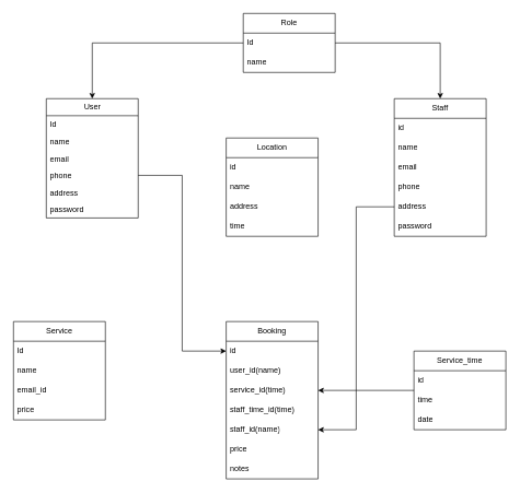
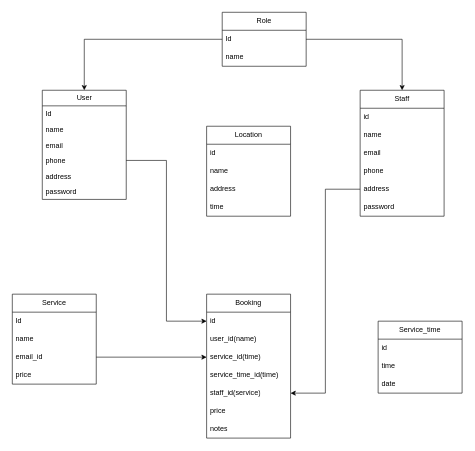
  <mxCell id="0" />
  <mxCell id="1" parent="0" />
  <mxCell id="2" value="&lt;font style=&quot;vertical-align: inherit;&quot;&gt;&lt;font style=&quot;vertical-align: inherit;&quot;&gt;User&lt;/font&gt;&lt;/font&gt;" style="swimlane;fontStyle=0;childLayout=stackLayout;horizontal=1;startSize=26;fillColor=none;horizontalStack=0;resizeParent=1;resizeParentMax=0;resizeLast=0;collapsible=1;marginBottom=0;html=1;" parent="1" vertex="1"><mxGeometry x="70" y="150" width="140" height="182" as="geometry" /></mxCell>
  <mxCell id="3" value="&lt;font style=&quot;vertical-align: inherit;&quot;&gt;&lt;font style=&quot;vertical-align: inherit;&quot;&gt;Id&lt;/font&gt;&lt;/font&gt;" style="text;strokeColor=none;fillColor=none;align=left;verticalAlign=top;spacingLeft=4;spacingRight=4;overflow=hidden;rotatable=0;points=[[0,0.5],[1,0.5]];portConstraint=eastwest;whiteSpace=wrap;html=1;" parent="2" vertex="1"><mxGeometry y="26" width="140" height="26" as="geometry" /></mxCell>
  <mxCell id="4" value="&lt;font style=&quot;vertical-align: inherit;&quot;&gt;&lt;font style=&quot;vertical-align: inherit;&quot;&gt;&lt;font style=&quot;vertical-align: inherit;&quot;&gt;&lt;font style=&quot;vertical-align: inherit;&quot;&gt;&lt;font style=&quot;vertical-align: inherit;&quot;&gt;&lt;font style=&quot;vertical-align: inherit;&quot;&gt;name&lt;/font&gt;&lt;/font&gt;&lt;/font&gt;&lt;/font&gt;&lt;/font&gt;&lt;/font&gt;" style="text;strokeColor=none;fillColor=none;align=left;verticalAlign=top;spacingLeft=4;spacingRight=4;overflow=hidden;rotatable=0;points=[[0,0.5],[1,0.5]];portConstraint=eastwest;whiteSpace=wrap;html=1;" parent="2" vertex="1"><mxGeometry y="52" width="140" height="26" as="geometry" /></mxCell>
  <mxCell id="5" value="&lt;font style=&quot;vertical-align: inherit;&quot;&gt;&lt;font style=&quot;vertical-align: inherit;&quot;&gt;&lt;font style=&quot;vertical-align: inherit;&quot;&gt;&lt;font style=&quot;vertical-align: inherit;&quot;&gt;email&lt;/font&gt;&lt;/font&gt;&lt;/font&gt;&lt;/font&gt;" style="text;strokeColor=none;fillColor=none;align=left;verticalAlign=top;spacingLeft=4;spacingRight=4;overflow=hidden;rotatable=0;points=[[0,0.5],[1,0.5]];portConstraint=eastwest;whiteSpace=wrap;html=1;" parent="2" vertex="1"><mxGeometry y="78" width="140" height="26" as="geometry" /></mxCell>
  <mxCell id="6" value="&lt;font style=&quot;vertical-align: inherit;&quot;&gt;&lt;font style=&quot;vertical-align: inherit;&quot;&gt;&lt;font style=&quot;vertical-align: inherit;&quot;&gt;&lt;font style=&quot;vertical-align: inherit;&quot;&gt;&lt;font style=&quot;vertical-align: inherit;&quot;&gt;&lt;font style=&quot;vertical-align: inherit;&quot;&gt;phone&lt;/font&gt;&lt;/font&gt;&lt;/font&gt;&lt;/font&gt;&lt;/font&gt;&lt;/font&gt;" style="text;strokeColor=none;fillColor=none;align=left;verticalAlign=top;spacingLeft=4;spacingRight=4;overflow=hidden;rotatable=0;points=[[0,0.5],[1,0.5]];portConstraint=eastwest;whiteSpace=wrap;html=1;" parent="2" vertex="1"><mxGeometry y="104" width="140" height="26" as="geometry" /></mxCell>
  <mxCell id="7" value="&lt;font style=&quot;vertical-align: inherit;&quot;&gt;&lt;font style=&quot;vertical-align: inherit;&quot;&gt;&lt;font style=&quot;vertical-align: inherit;&quot;&gt;&lt;font style=&quot;vertical-align: inherit;&quot;&gt;&lt;font style=&quot;vertical-align: inherit;&quot;&gt;&lt;font style=&quot;vertical-align: inherit;&quot;&gt;address&lt;/font&gt;&lt;/font&gt;&lt;/font&gt;&lt;/font&gt;&lt;/font&gt;&lt;/font&gt;" style="text;strokeColor=none;fillColor=none;align=left;verticalAlign=top;spacingLeft=4;spacingRight=4;overflow=hidden;rotatable=0;points=[[0,0.5],[1,0.5]];portConstraint=eastwest;whiteSpace=wrap;html=1;" parent="2" vertex="1"><mxGeometry y="130" width="140" height="26" as="geometry" /></mxCell>
  <mxCell id="8" value="&lt;font style=&quot;vertical-align: inherit;&quot;&gt;&lt;font style=&quot;vertical-align: inherit;&quot;&gt;&lt;font style=&quot;vertical-align: inherit;&quot;&gt;&lt;font style=&quot;vertical-align: inherit;&quot;&gt;&lt;font style=&quot;vertical-align: inherit;&quot;&gt;&lt;font style=&quot;vertical-align: inherit;&quot;&gt;password&lt;/font&gt;&lt;/font&gt;&lt;/font&gt;&lt;/font&gt;&lt;/font&gt;&lt;/font&gt;" style="text;strokeColor=none;fillColor=none;align=left;verticalAlign=top;spacingLeft=4;spacingRight=4;overflow=hidden;rotatable=0;points=[[0,0.5],[1,0.5]];portConstraint=eastwest;whiteSpace=wrap;html=1;" parent="2" vertex="1"><mxGeometry y="156" width="140" height="26" as="geometry" /></mxCell>
  <mxCell id="9" value="&lt;font style=&quot;vertical-align: inherit;&quot;&gt;&lt;font style=&quot;vertical-align: inherit;&quot;&gt;Staff&lt;/font&gt;&lt;/font&gt;" style="swimlane;fontStyle=0;childLayout=stackLayout;horizontal=1;startSize=30;horizontalStack=0;resizeParent=1;resizeParentMax=0;resizeLast=0;collapsible=1;marginBottom=0;whiteSpace=wrap;html=1;" parent="1" vertex="1"><mxGeometry x="600" y="150" width="140" height="210" as="geometry" /></mxCell>
  <mxCell id="10" value="&lt;font style=&quot;vertical-align: inherit;&quot;&gt;&lt;font style=&quot;vertical-align: inherit;&quot;&gt;id&lt;/font&gt;&lt;/font&gt;" style="text;strokeColor=none;fillColor=none;align=left;verticalAlign=middle;spacingLeft=4;spacingRight=4;overflow=hidden;points=[[0,0.5],[1,0.5]];portConstraint=eastwest;rotatable=0;whiteSpace=wrap;html=1;" parent="9" vertex="1"><mxGeometry y="30" width="140" height="30" as="geometry" /></mxCell>
  <mxCell id="11" value="&lt;font style=&quot;vertical-align: inherit;&quot;&gt;&lt;font style=&quot;vertical-align: inherit;&quot;&gt;name&lt;/font&gt;&lt;/font&gt;" style="text;strokeColor=none;fillColor=none;align=left;verticalAlign=middle;spacingLeft=4;spacingRight=4;overflow=hidden;points=[[0,0.5],[1,0.5]];portConstraint=eastwest;rotatable=0;whiteSpace=wrap;html=1;" parent="9" vertex="1"><mxGeometry y="60" width="140" height="30" as="geometry" /></mxCell>
  <mxCell id="12" value="&lt;font style=&quot;vertical-align: inherit;&quot;&gt;&lt;font style=&quot;vertical-align: inherit;&quot;&gt;email&lt;/font&gt;&lt;/font&gt;" style="text;strokeColor=none;fillColor=none;align=left;verticalAlign=middle;spacingLeft=4;spacingRight=4;overflow=hidden;points=[[0,0.5],[1,0.5]];portConstraint=eastwest;rotatable=0;whiteSpace=wrap;html=1;" parent="9" vertex="1"><mxGeometry y="90" width="140" height="30" as="geometry" /></mxCell>
  <mxCell id="13" value="&lt;font style=&quot;vertical-align: inherit;&quot;&gt;&lt;font style=&quot;vertical-align: inherit;&quot;&gt;&lt;font style=&quot;vertical-align: inherit;&quot;&gt;&lt;font style=&quot;vertical-align: inherit;&quot;&gt;phone&lt;/font&gt;&lt;/font&gt;&lt;/font&gt;&lt;/font&gt;" style="text;strokeColor=none;fillColor=none;align=left;verticalAlign=middle;spacingLeft=4;spacingRight=4;overflow=hidden;points=[[0,0.5],[1,0.5]];portConstraint=eastwest;rotatable=0;whiteSpace=wrap;html=1;" parent="9" vertex="1"><mxGeometry y="120" width="140" height="30" as="geometry" /></mxCell>
  <mxCell id="14" value="&lt;font style=&quot;vertical-align: inherit;&quot;&gt;&lt;font style=&quot;vertical-align: inherit;&quot;&gt;&lt;font style=&quot;vertical-align: inherit;&quot;&gt;&lt;font style=&quot;vertical-align: inherit;&quot;&gt;&lt;font style=&quot;vertical-align: inherit;&quot;&gt;&lt;font style=&quot;vertical-align: inherit;&quot;&gt;address&lt;/font&gt;&lt;/font&gt;&lt;/font&gt;&lt;/font&gt;&lt;/font&gt;&lt;/font&gt;" style="text;strokeColor=none;fillColor=none;align=left;verticalAlign=middle;spacingLeft=4;spacingRight=4;overflow=hidden;points=[[0,0.5],[1,0.5]];portConstraint=eastwest;rotatable=0;whiteSpace=wrap;html=1;" parent="9" vertex="1"><mxGeometry y="150" width="140" height="30" as="geometry" /></mxCell>
  <mxCell id="15" value="&lt;font style=&quot;vertical-align: inherit;&quot;&gt;&lt;font style=&quot;vertical-align: inherit;&quot;&gt;&lt;font style=&quot;vertical-align: inherit;&quot;&gt;&lt;font style=&quot;vertical-align: inherit;&quot;&gt;&lt;font style=&quot;vertical-align: inherit;&quot;&gt;&lt;font style=&quot;vertical-align: inherit;&quot;&gt;password&lt;/font&gt;&lt;/font&gt;&lt;/font&gt;&lt;/font&gt;&lt;/font&gt;&lt;/font&gt;" style="text;strokeColor=none;fillColor=none;align=left;verticalAlign=middle;spacingLeft=4;spacingRight=4;overflow=hidden;points=[[0,0.5],[1,0.5]];portConstraint=eastwest;rotatable=0;whiteSpace=wrap;html=1;" parent="9" vertex="1"><mxGeometry y="180" width="140" height="30" as="geometry" /></mxCell>
  <mxCell id="16" value="Role" style="swimlane;fontStyle=0;childLayout=stackLayout;horizontal=1;startSize=30;horizontalStack=0;resizeParent=1;resizeParentMax=0;resizeLast=0;collapsible=1;marginBottom=0;whiteSpace=wrap;html=1;" parent="1" vertex="1"><mxGeometry x="370" y="20" width="140" height="90" as="geometry" /></mxCell>
  <mxCell id="17" value="Id" style="text;strokeColor=none;fillColor=none;align=left;verticalAlign=middle;spacingLeft=4;spacingRight=4;overflow=hidden;points=[[0,0.5],[1,0.5]];portConstraint=eastwest;rotatable=0;whiteSpace=wrap;html=1;" parent="16" vertex="1"><mxGeometry y="30" width="140" height="30" as="geometry" /></mxCell>
  <mxCell id="18" value="name" style="text;strokeColor=none;fillColor=none;align=left;verticalAlign=middle;spacingLeft=4;spacingRight=4;overflow=hidden;points=[[0,0.5],[1,0.5]];portConstraint=eastwest;rotatable=0;whiteSpace=wrap;html=1;" parent="16" vertex="1"><mxGeometry y="60" width="140" height="30" as="geometry" /></mxCell>
  <mxCell id="19" style="edgeStyle=orthogonalEdgeStyle;rounded=0;orthogonalLoop=1;jettySize=auto;html=1;entryX=0.5;entryY=0;entryDx=0;entryDy=0;" parent="1" source="17" target="2" edge="1"><mxGeometry relative="1" as="geometry" /></mxCell>
  <mxCell id="20" style="edgeStyle=orthogonalEdgeStyle;rounded=0;orthogonalLoop=1;jettySize=auto;html=1;exitX=1;exitY=0.5;exitDx=0;exitDy=0;entryX=0.5;entryY=0;entryDx=0;entryDy=0;" parent="1" source="17" target="9" edge="1"><mxGeometry relative="1" as="geometry" /></mxCell>
  <mxCell id="21" value="Location" style="swimlane;fontStyle=0;childLayout=stackLayout;horizontal=1;startSize=30;horizontalStack=0;resizeParent=1;resizeParentMax=0;resizeLast=0;collapsible=1;marginBottom=0;whiteSpace=wrap;html=1;" parent="1" vertex="1"><mxGeometry x="344" y="210" width="140" height="150" as="geometry" /></mxCell>
  <mxCell id="22" value="id" style="text;strokeColor=none;fillColor=none;align=left;verticalAlign=middle;spacingLeft=4;spacingRight=4;overflow=hidden;points=[[0,0.5],[1,0.5]];portConstraint=eastwest;rotatable=0;whiteSpace=wrap;html=1;" parent="21" vertex="1"><mxGeometry y="30" width="140" height="30" as="geometry" /></mxCell>
  <mxCell id="23" value="name" style="text;strokeColor=none;fillColor=none;align=left;verticalAlign=middle;spacingLeft=4;spacingRight=4;overflow=hidden;points=[[0,0.5],[1,0.5]];portConstraint=eastwest;rotatable=0;whiteSpace=wrap;html=1;" parent="21" vertex="1"><mxGeometry y="60" width="140" height="30" as="geometry" /></mxCell>
  <mxCell id="24" value="address" style="text;strokeColor=none;fillColor=none;align=left;verticalAlign=middle;spacingLeft=4;spacingRight=4;overflow=hidden;points=[[0,0.5],[1,0.5]];portConstraint=eastwest;rotatable=0;whiteSpace=wrap;html=1;" parent="21" vertex="1"><mxGeometry y="90" width="140" height="30" as="geometry" /></mxCell>
  <mxCell id="25" value="time" style="text;strokeColor=none;fillColor=none;align=left;verticalAlign=middle;spacingLeft=4;spacingRight=4;overflow=hidden;points=[[0,0.5],[1,0.5]];portConstraint=eastwest;rotatable=0;whiteSpace=wrap;html=1;" parent="21" vertex="1"><mxGeometry y="120" width="140" height="30" as="geometry" /></mxCell>
  <mxCell id="26" value="Service" style="swimlane;fontStyle=0;childLayout=stackLayout;horizontal=1;startSize=30;horizontalStack=0;resizeParent=1;resizeParentMax=0;resizeLast=0;collapsible=1;marginBottom=0;whiteSpace=wrap;html=1;" parent="1" vertex="1"><mxGeometry x="20" y="490" width="140" height="150" as="geometry" /></mxCell>
  <mxCell id="27" value="Id" style="text;strokeColor=none;fillColor=none;align=left;verticalAlign=middle;spacingLeft=4;spacingRight=4;overflow=hidden;points=[[0,0.5],[1,0.5]];portConstraint=eastwest;rotatable=0;whiteSpace=wrap;html=1;" parent="26" vertex="1"><mxGeometry y="30" width="140" height="30" as="geometry" /></mxCell>
  <mxCell id="28" value="name" style="text;strokeColor=none;fillColor=none;align=left;verticalAlign=middle;spacingLeft=4;spacingRight=4;overflow=hidden;points=[[0,0.5],[1,0.5]];portConstraint=eastwest;rotatable=0;whiteSpace=wrap;html=1;" parent="26" vertex="1"><mxGeometry y="60" width="140" height="30" as="geometry" /></mxCell>
  <mxCell id="29" value="email_id" style="text;strokeColor=none;fillColor=none;align=left;verticalAlign=middle;spacingLeft=4;spacingRight=4;overflow=hidden;points=[[0,0.5],[1,0.5]];portConstraint=eastwest;rotatable=0;whiteSpace=wrap;html=1;" parent="26" vertex="1"><mxGeometry y="90" width="140" height="30" as="geometry" /></mxCell>
  <mxCell id="30" value="price" style="text;strokeColor=none;fillColor=none;align=left;verticalAlign=middle;spacingLeft=4;spacingRight=4;overflow=hidden;points=[[0,0.5],[1,0.5]];portConstraint=eastwest;rotatable=0;whiteSpace=wrap;html=1;" parent="26" vertex="1"><mxGeometry y="120" width="140" height="30" as="geometry" /></mxCell>
- <mxCell id="31" style="edgeStyle=orthogonalEdgeStyle;rounded=0;orthogonalLoop=1;jettySize=auto;html=1;entryX=1;entryY=0.5;entryDx=0;entryDy=0;" parent="1" source="32" target="39" edge="1"><mxGeometry relative="1" as="geometry" /></mxCell>
  <mxCell id="32" value="Service_time" style="swimlane;fontStyle=0;childLayout=stackLayout;horizontal=1;startSize=30;horizontalStack=0;resizeParent=1;resizeParentMax=0;resizeLast=0;collapsible=1;marginBottom=0;whiteSpace=wrap;html=1;" parent="1" vertex="1"><mxGeometry x="630" y="535" width="140" height="120" as="geometry" /></mxCell>
  <mxCell id="33" value="id" style="text;strokeColor=none;fillColor=none;align=left;verticalAlign=middle;spacingLeft=4;spacingRight=4;overflow=hidden;points=[[0,0.5],[1,0.5]];portConstraint=eastwest;rotatable=0;whiteSpace=wrap;html=1;" parent="32" vertex="1"><mxGeometry y="30" width="140" height="30" as="geometry" /></mxCell>
  <mxCell id="34" value="time" style="text;strokeColor=none;fillColor=none;align=left;verticalAlign=middle;spacingLeft=4;spacingRight=4;overflow=hidden;points=[[0,0.5],[1,0.5]];portConstraint=eastwest;rotatable=0;whiteSpace=wrap;html=1;" parent="32" vertex="1"><mxGeometry y="60" width="140" height="30" as="geometry" /></mxCell>
  <mxCell id="35" value="date" style="text;strokeColor=none;fillColor=none;align=left;verticalAlign=middle;spacingLeft=4;spacingRight=4;overflow=hidden;points=[[0,0.5],[1,0.5]];portConstraint=eastwest;rotatable=0;whiteSpace=wrap;html=1;" parent="32" vertex="1"><mxGeometry y="90" width="140" height="30" as="geometry" /></mxCell>
  <mxCell id="36" value="Booking" style="swimlane;fontStyle=0;childLayout=stackLayout;horizontal=1;startSize=30;horizontalStack=0;resizeParent=1;resizeParentMax=0;resizeLast=0;collapsible=1;marginBottom=0;whiteSpace=wrap;html=1;" parent="1" vertex="1"><mxGeometry x="344" y="490" width="140" height="240" as="geometry" /></mxCell>
  <mxCell id="37" value="id" style="text;strokeColor=none;fillColor=none;align=left;verticalAlign=middle;spacingLeft=4;spacingRight=4;overflow=hidden;points=[[0,0.5],[1,0.5]];portConstraint=eastwest;rotatable=0;whiteSpace=wrap;html=1;" parent="36" vertex="1"><mxGeometry y="30" width="140" height="30" as="geometry" /></mxCell>
  <mxCell id="38" value="user_id(name)" style="text;strokeColor=none;fillColor=none;align=left;verticalAlign=middle;spacingLeft=4;spacingRight=4;overflow=hidden;points=[[0,0.5],[1,0.5]];portConstraint=eastwest;rotatable=0;whiteSpace=wrap;html=1;" parent="36" vertex="1"><mxGeometry y="60" width="140" height="30" as="geometry" /></mxCell>
  <mxCell id="39" value="service_id(time)" style="text;strokeColor=none;fillColor=none;align=left;verticalAlign=middle;spacingLeft=4;spacingRight=4;overflow=hidden;points=[[0,0.5],[1,0.5]];portConstraint=eastwest;rotatable=0;whiteSpace=wrap;html=1;" parent="36" vertex="1"><mxGeometry y="90" width="140" height="30" as="geometry" /></mxCell>
- <mxCell id="40" value="staff_time_id(time)&amp;nbsp;" style="text;strokeColor=none;fillColor=none;align=left;verticalAlign=middle;spacingLeft=4;spacingRight=4;overflow=hidden;points=[[0,0.5],[1,0.5]];portConstraint=eastwest;rotatable=0;whiteSpace=wrap;html=1;" parent="36" vertex="1"><mxGeometry y="120" width="140" height="30" as="geometry" /></mxCell>
- <mxCell id="41" value="staff_id(name)" style="text;strokeColor=none;fillColor=none;align=left;verticalAlign=middle;spacingLeft=4;spacingRight=4;overflow=hidden;points=[[0,0.5],[1,0.5]];portConstraint=eastwest;rotatable=0;whiteSpace=wrap;html=1;" parent="36" vertex="1"><mxGeometry y="150" width="140" height="30" as="geometry" /></mxCell>
+ <mxCell id="40" value="service_time_id(time)&amp;nbsp;" style="text;strokeColor=none;fillColor=none;align=left;verticalAlign=middle;spacingLeft=4;spacingRight=4;overflow=hidden;points=[[0,0.5],[1,0.5]];portConstraint=eastwest;rotatable=0;whiteSpace=wrap;html=1;" parent="36" vertex="1"><mxGeometry y="120" width="140" height="30" as="geometry" /></mxCell>
+ <mxCell id="41" value="staff_id(service)" style="text;strokeColor=none;fillColor=none;align=left;verticalAlign=middle;spacingLeft=4;spacingRight=4;overflow=hidden;points=[[0,0.5],[1,0.5]];portConstraint=eastwest;rotatable=0;whiteSpace=wrap;html=1;" parent="36" vertex="1"><mxGeometry y="150" width="140" height="30" as="geometry" /></mxCell>
  <mxCell id="42" value="price" style="text;strokeColor=none;fillColor=none;align=left;verticalAlign=middle;spacingLeft=4;spacingRight=4;overflow=hidden;points=[[0,0.5],[1,0.5]];portConstraint=eastwest;rotatable=0;whiteSpace=wrap;html=1;" parent="36" vertex="1"><mxGeometry y="180" width="140" height="30" as="geometry" /></mxCell>
  <mxCell id="43" value="notes" style="text;strokeColor=none;fillColor=none;align=left;verticalAlign=middle;spacingLeft=4;spacingRight=4;overflow=hidden;points=[[0,0.5],[1,0.5]];portConstraint=eastwest;rotatable=0;whiteSpace=wrap;html=1;" parent="36" vertex="1"><mxGeometry y="210" width="140" height="30" as="geometry" /></mxCell>
+ <mxCell id="44" style="edgeStyle=orthogonalEdgeStyle;rounded=0;orthogonalLoop=1;jettySize=auto;html=1;entryX=0;entryY=0.5;entryDx=0;entryDy=0;" parent="1" source="29" target="39" edge="1"><mxGeometry relative="1" as="geometry" /></mxCell>
  <mxCell id="45" style="edgeStyle=orthogonalEdgeStyle;rounded=0;orthogonalLoop=1;jettySize=auto;html=1;entryX=0;entryY=0.5;entryDx=0;entryDy=0;" parent="1" source="6" target="37" edge="1"><mxGeometry relative="1" as="geometry" /></mxCell>
  <mxCell id="46" style="edgeStyle=orthogonalEdgeStyle;rounded=0;orthogonalLoop=1;jettySize=auto;html=1;exitX=0;exitY=0.5;exitDx=0;exitDy=0;entryX=1;entryY=0.5;entryDx=0;entryDy=0;" edge="1" parent="1" source="14" target="41"><mxGeometry relative="1" as="geometry" /></mxCell>
